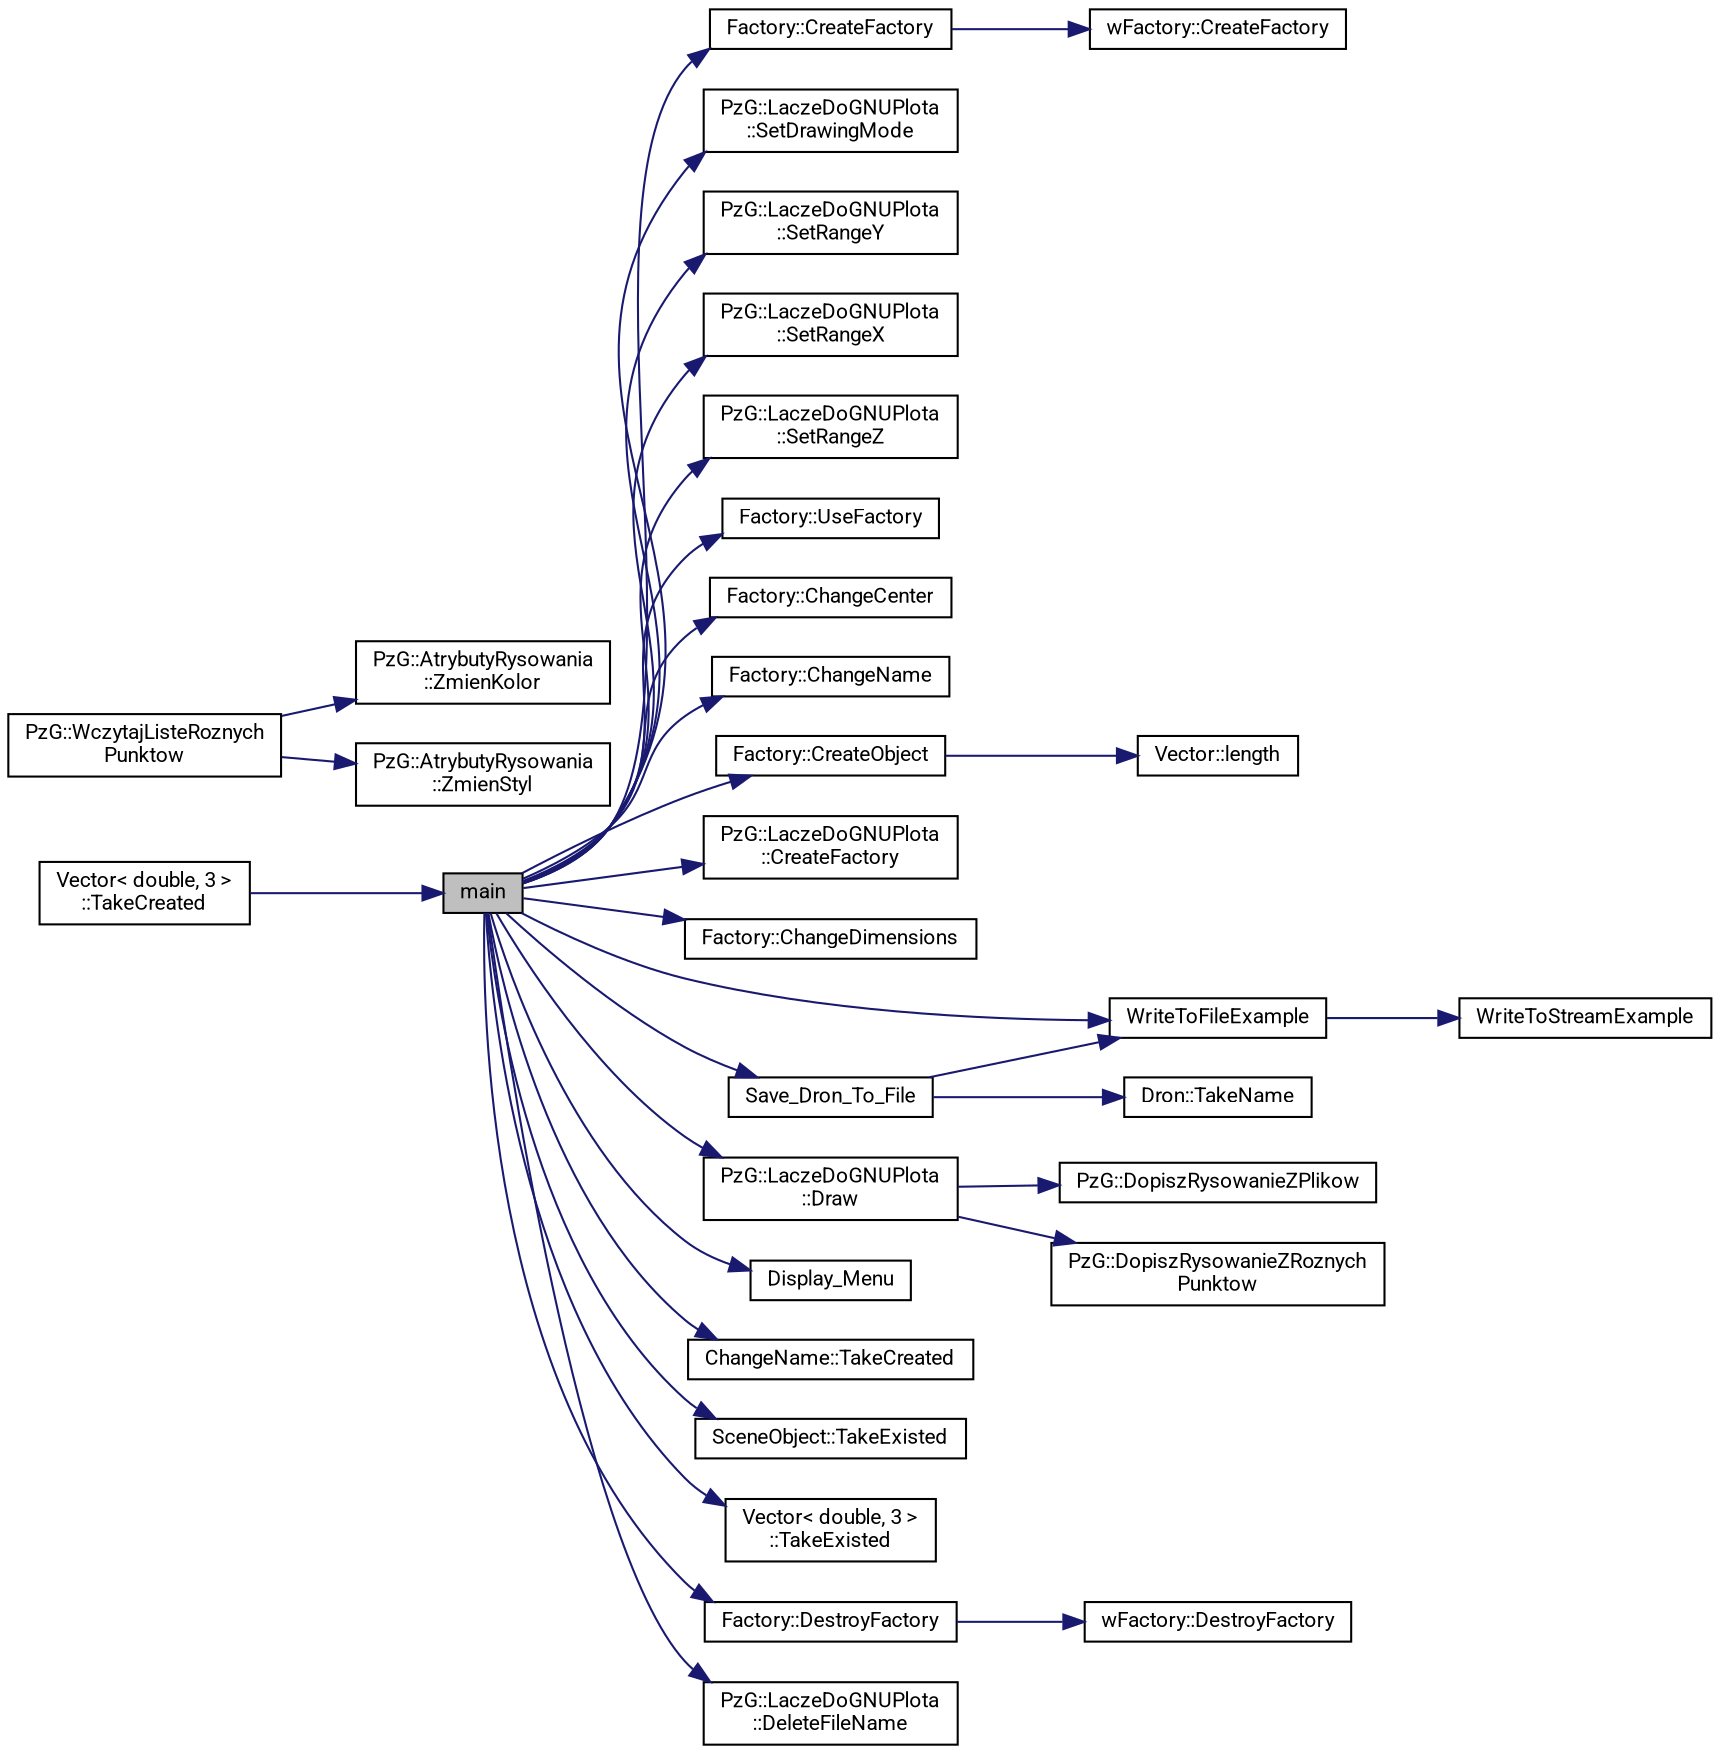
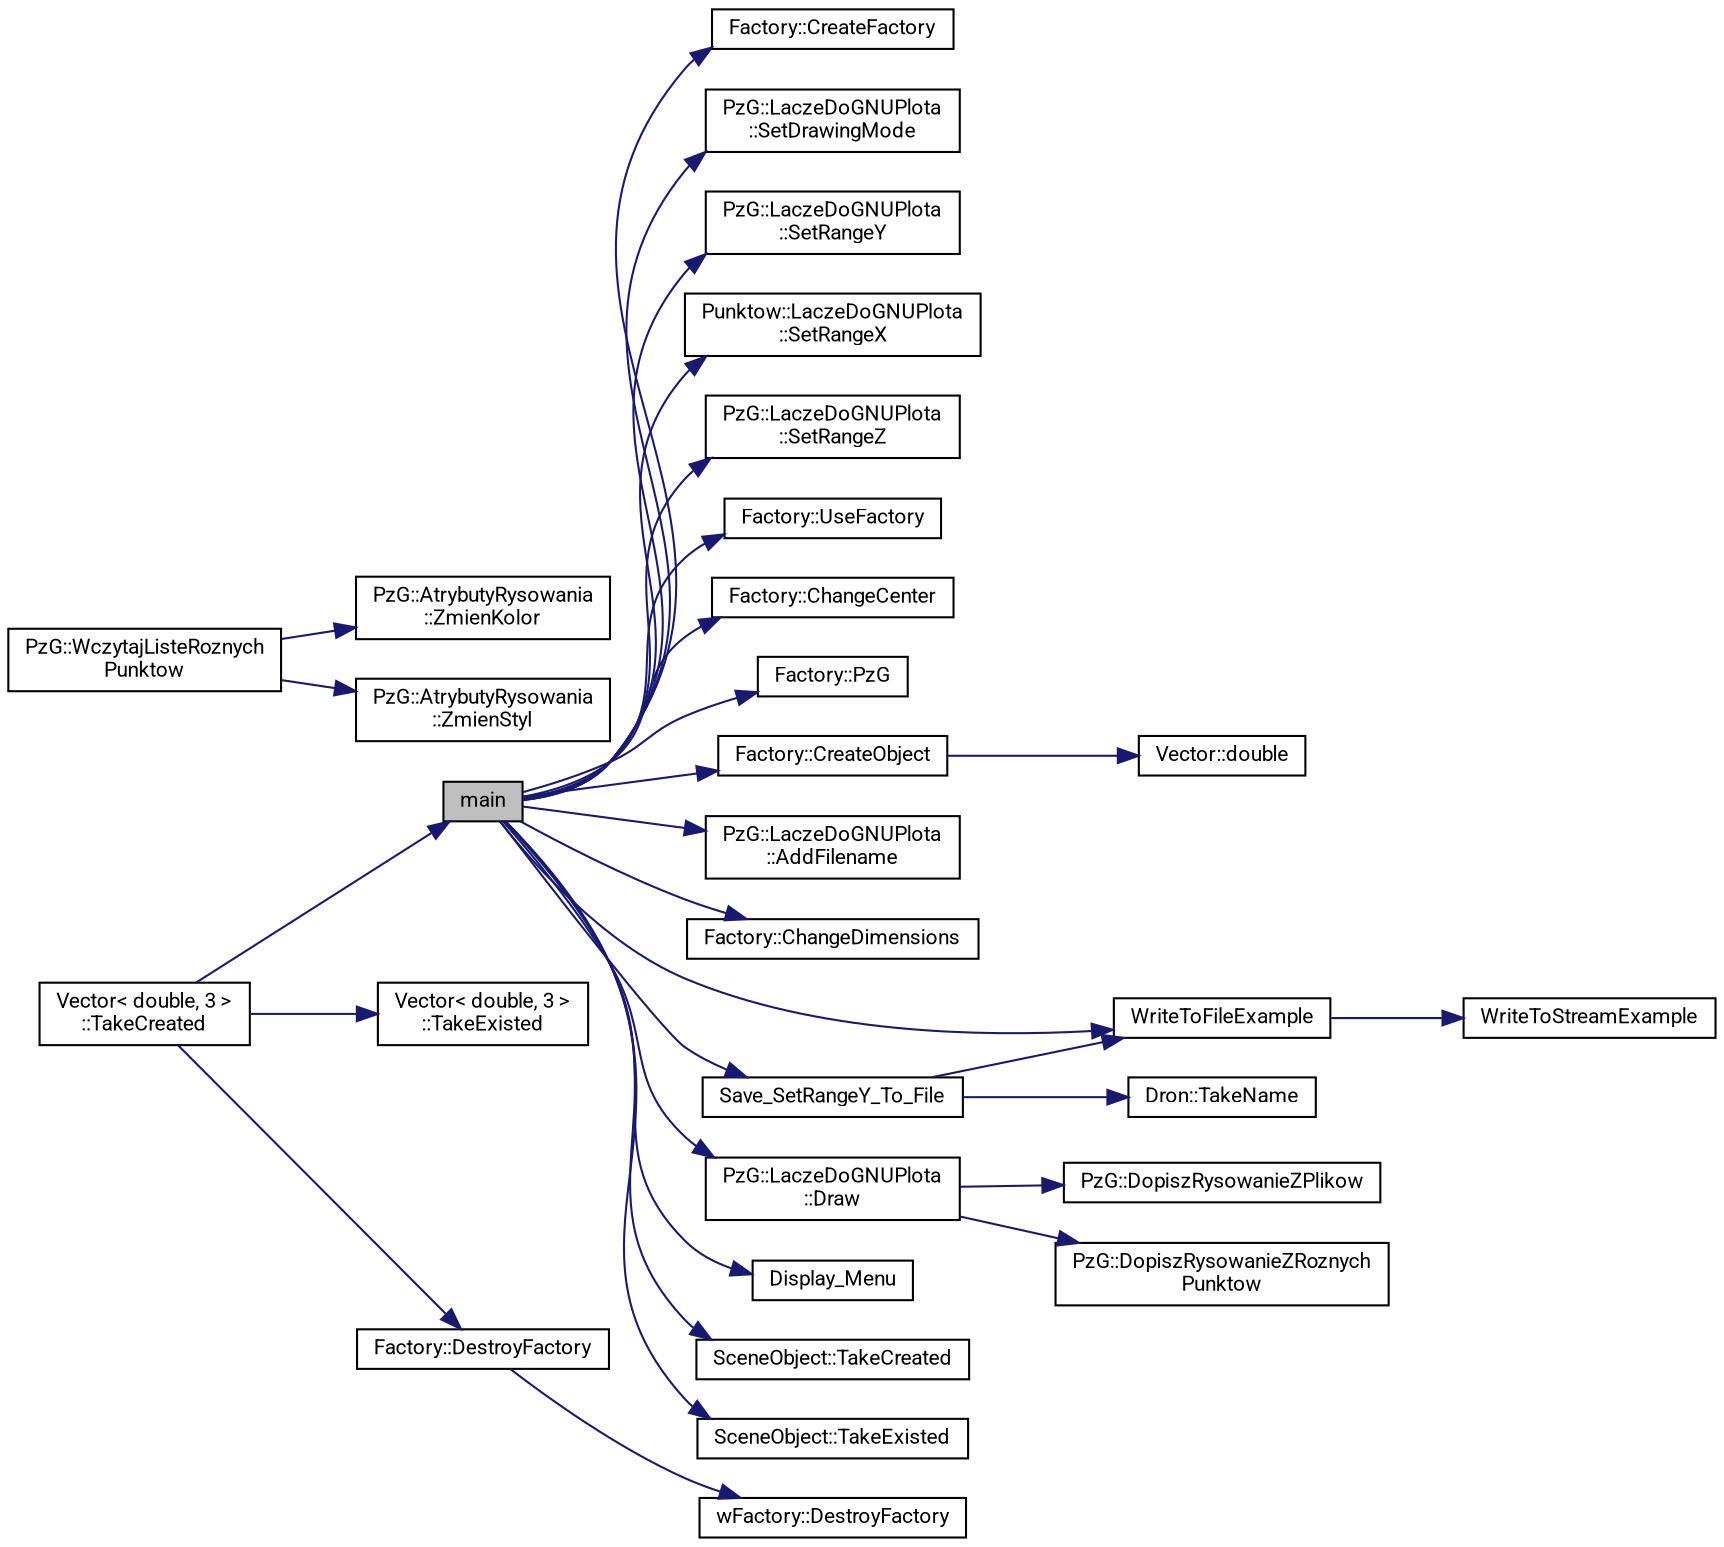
  digraph {
    fontname=Roboto
    rankdir=LR
    node [color=black fillcolor=white fontname=Roboto fontsize=10 shape=record style=filled]
    edge [color=midnightblue fontname=Roboto fontsize=10 labelfontname=Helvetica labelfontsize=10 style=solid]
    n1 [fillcolor=grey75 fontcolor=black height=0.2 label=main width=0.4]
    n2 [height=0.2 label="Factory::CreateFactory" width=0.4]
    n3 [height=0.2 label="PzG::LaczeDoGNUPlota\l::SetDrawingMode" width=0.4]
    n4 [height=0.2 label="PzG::LaczeDoGNUPlota\l::SetRangeY" width=0.4]
-   n5 [height=0.2 label="PzG::LaczeDoGNUPlota\l::SetRangeX" width=0.4]
+   n5 [height=0.2 label="Punktow::LaczeDoGNUPlota\l::SetRangeX" width=0.4]
    n6 [height=0.2 label="PzG::LaczeDoGNUPlota\l::SetRangeZ" width=0.4]
    n7 [height=0.2 label="Factory::UseFactory" width=0.4]
    n8 [height=0.2 label="Factory::ChangeCenter" width=0.4]
-   n9 [height=0.2 label="Factory::ChangeName" width=0.4]
+   n9 [height=0.2 label="Factory::PzG" width=0.4]
    n10 [height=0.2 label="Factory::CreateObject" width=0.4]
-   n11 [height=0.2 label="PzG::LaczeDoGNUPlota\l::CreateFactory" width=0.4]
+   n11 [height=0.2 label="PzG::LaczeDoGNUPlota\l::AddFilename" width=0.4]
    n12 [height=0.2 label="Factory::ChangeDimensions" width=0.4]
    n13 [height=0.2 label=WriteToFileExample width=0.4]
-   n14 [height=0.2 label=Save_Dron_To_File width=0.4]
+   n14 [height=0.2 label=Save_SetRangeY_To_File width=0.4]
    n15 [height=0.2 label="PzG::LaczeDoGNUPlota\l::Draw" width=0.4]
    n16 [height=0.2 label=Display_Menu width=0.4]
-   n17 [height=0.2 label="ChangeName::TakeCreated" width=0.4]
+   n17 [height=0.2 label="SceneObject::TakeCreated" width=0.4]
    n18 [height=0.2 label="SceneObject::TakeExisted" width=0.4]
    n19 [height=0.2 label="Vector\< double, 3 \>\l::TakeExisted" width=0.4]
    n20 [height=0.2 label="Factory::DestroyFactory" width=0.4]
-   n21 [height=0.2 label="PzG::LaczeDoGNUPlota\l::DeleteFileName" width=0.4]
-   n22 [height=0.2 label="wFactory::CreateFactory" width=0.4]
-   n23 [height=0.2 label="Vector::length" width=0.4]
+   n23 [height=0.2 label="Vector::double" width=0.4]
    n24 [height=0.2 label=WriteToStreamExample width=0.4]
    n25 [height=0.2 label="Dron::TakeName" width=0.4]
    n26 [height=0.2 label="PzG::DopiszRysowanieZPlikow" width=0.4]
    n27 [height=0.2 label="PzG::DopiszRysowanieZRoznych\lPunktow" width=0.4]
    n28 [height=0.2 label="Vector\< double, 3 \>\l::TakeCreated" width=0.4]
    n29 [height=0.2 label="wFactory::DestroyFactory" width=0.4]
    n30 [height=0.2 label="PzG::WczytajListeRoznych\lPunktow" width=0.4]
    n31 [height=0.2 label="PzG::AtrybutyRysowania\l::ZmienKolor" width=0.4]
    n32 [height=0.2 label="PzG::AtrybutyRysowania\l::ZmienStyl" width=0.4]
    n1 -> n2
    n1 -> n3
    n1 -> n4
    n1 -> n5
    n1 -> n6
    n1 -> n7
    n1 -> n8
    n1 -> n9
    n1 -> n10
    n1 -> n11
    n1 -> n12
    n1 -> n13
    n1 -> n14
    n1 -> n15
    n1 -> n16
    n1 -> n17
    n1 -> n18
-   n1 -> n19
-   n1 -> n20
-   n1 -> n21
-   n2 -> n22
+   n28 -> n19
+   n28 -> n20
    n10 -> n23
    n13 -> n24
    n14 -> n13
    n14 -> n25
    n15 -> n26
    n15 -> n27
    n20 -> n29
    n28 -> n1
    n30 -> n31
    n30 -> n32
  }
